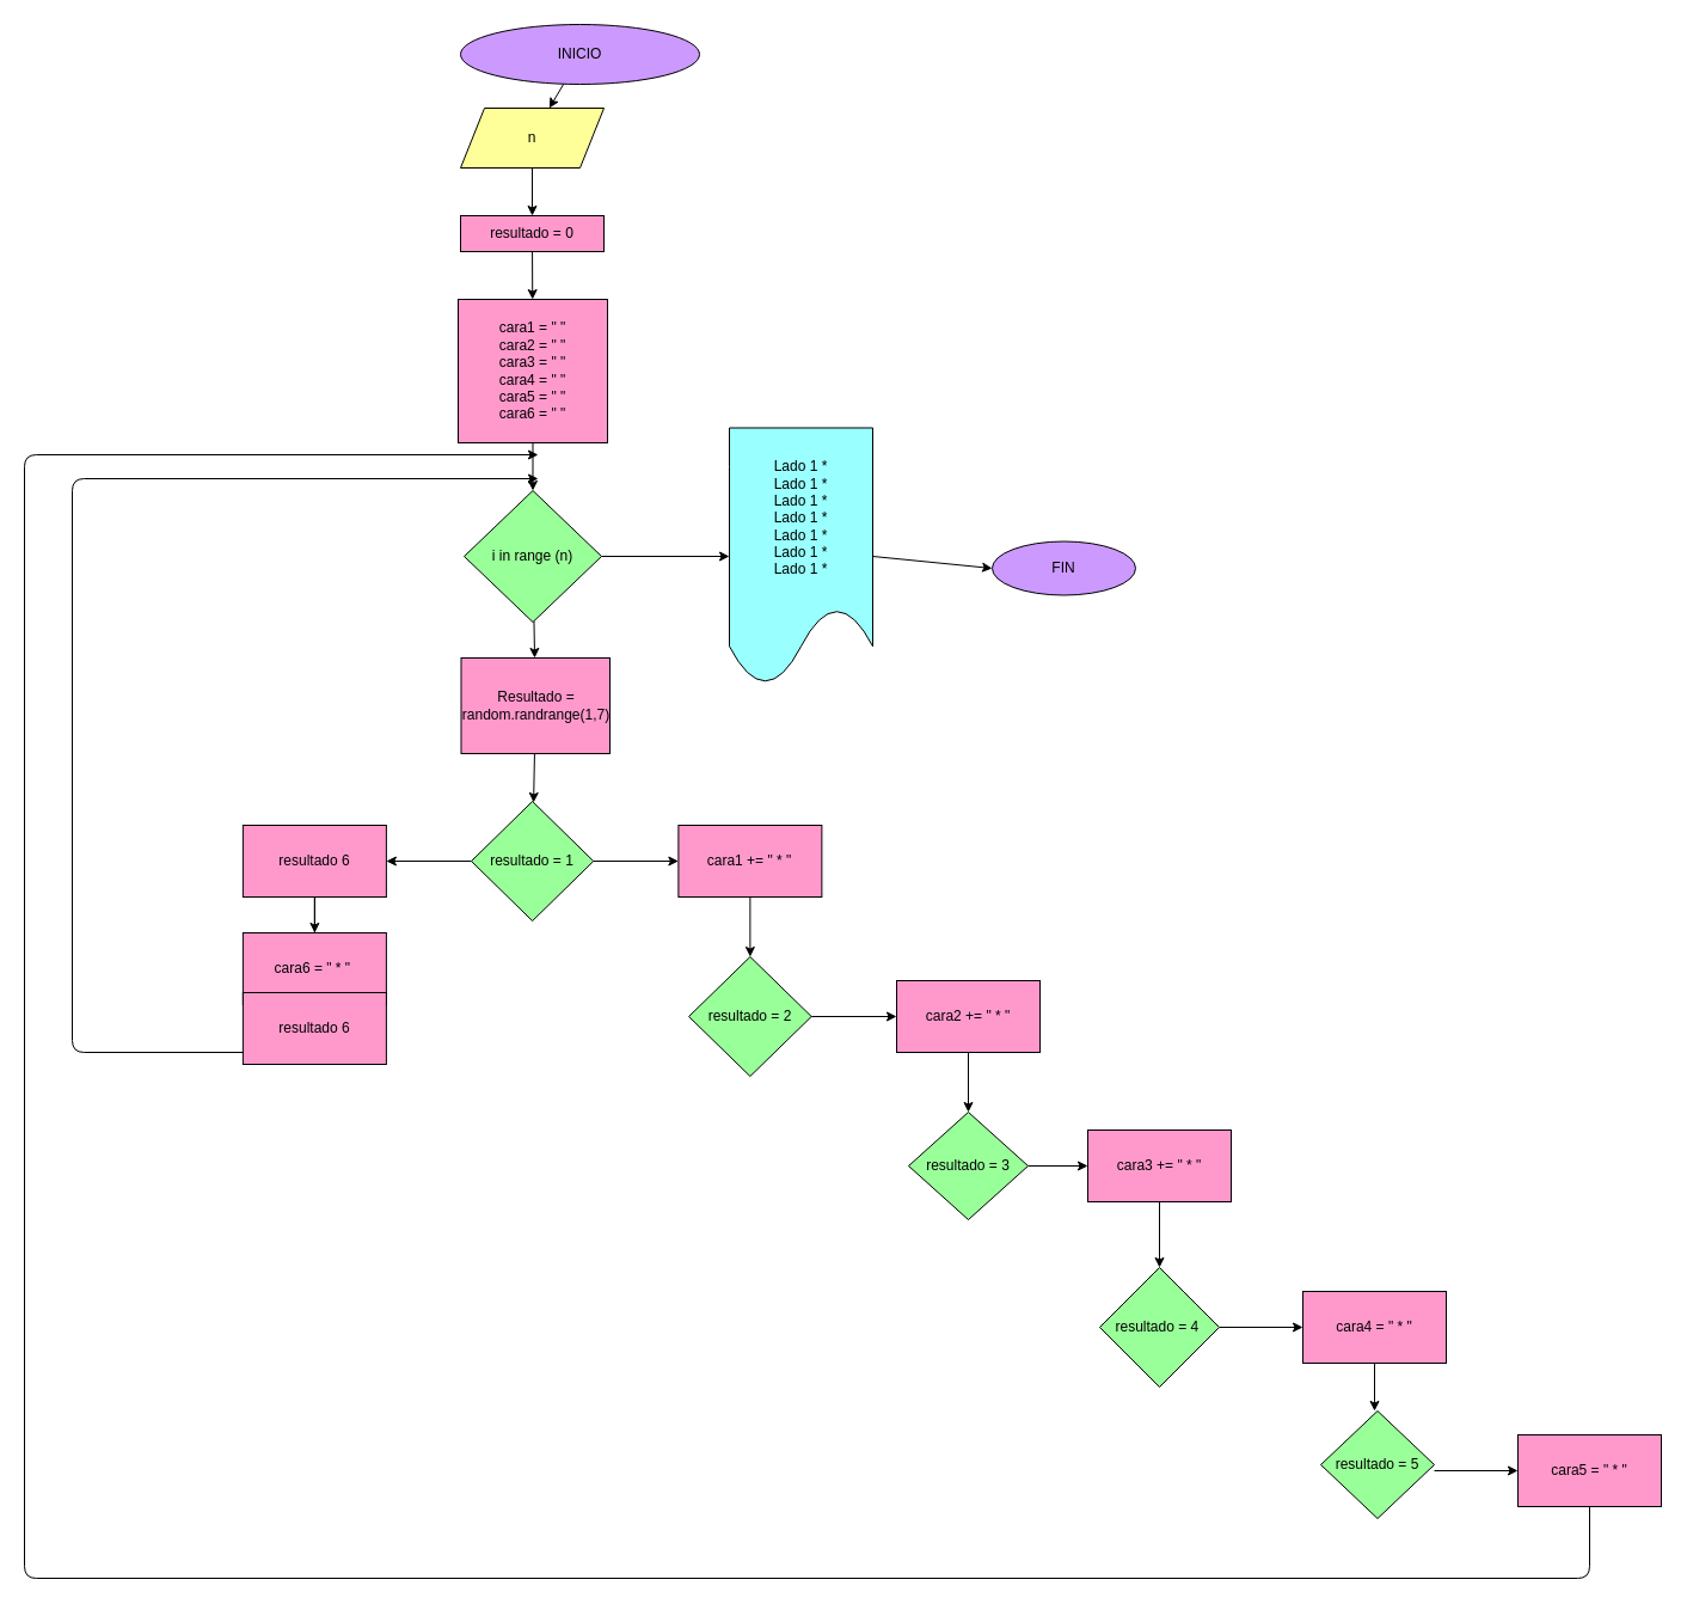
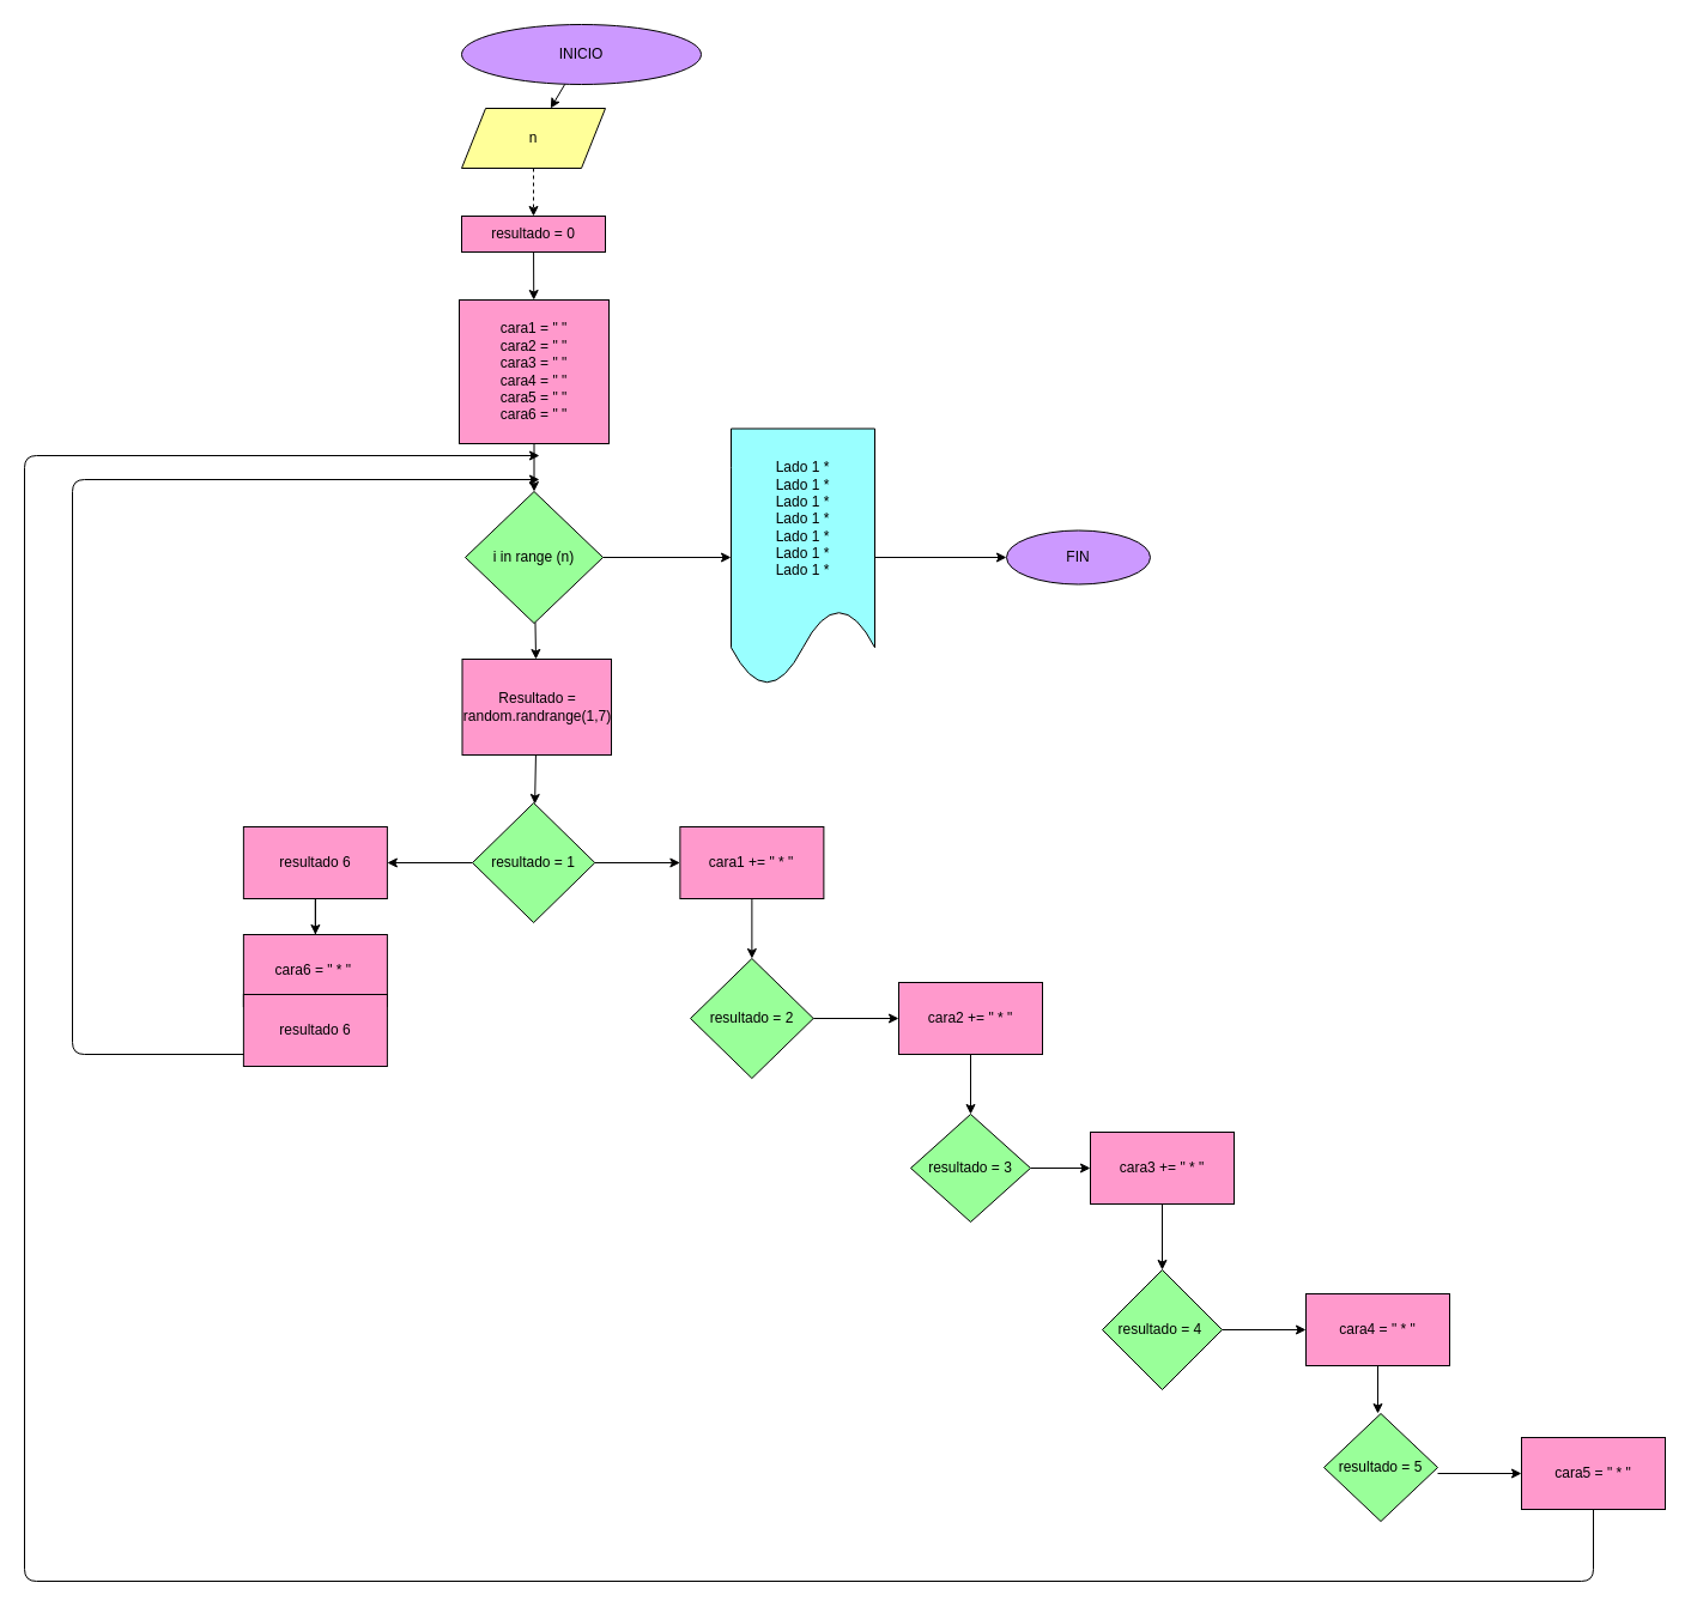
  <mxCell id="0" />
  <mxCell id="1" parent="0" />
  <mxCell id="2" value="" style="edgeStyle=none;html=1;" parent="1" source="3" target="5" edge="1"><mxGeometry relative="1" as="geometry" /></mxCell>
  <mxCell id="3" value="INICIO" style="ellipse;whiteSpace=wrap;html=1;fillColor=#CC99FF;" parent="1" vertex="1"><mxGeometry x="385" y="20" width="200" height="50" as="geometry" /></mxCell>
- <mxCell id="4" value="" style="edgeStyle=none;html=1;" parent="1" source="5" target="7" edge="1"><mxGeometry relative="1" as="geometry" /></mxCell>
+ <mxCell id="4" value="" style="edgeStyle=none;html=1;dashed=1;" parent="1" source="5" target="7" edge="1"><mxGeometry relative="1" as="geometry" /></mxCell>
  <mxCell id="5" value="n" style="shape=parallelogram;perimeter=parallelogramPerimeter;whiteSpace=wrap;html=1;fixedSize=1;fillColor=#FFFF99;" parent="1" vertex="1"><mxGeometry x="385" y="90" width="120" height="50" as="geometry" /></mxCell>
  <mxCell id="6" value="" style="edgeStyle=none;html=1;" parent="1" source="7" target="9" edge="1"><mxGeometry relative="1" as="geometry" /></mxCell>
  <mxCell id="7" value="resultado = 0" style="whiteSpace=wrap;html=1;fillColor=#FF99CC;" parent="1" vertex="1"><mxGeometry x="385" y="180" width="120" height="30" as="geometry" /></mxCell>
  <mxCell id="8" value="" style="edgeStyle=none;html=1;" parent="1" source="9" target="12" edge="1"><mxGeometry relative="1" as="geometry" /></mxCell>
  <mxCell id="9" value="cara1 = &quot; &quot;&lt;br&gt;cara2 = &quot; &quot;&lt;br&gt;cara3 = &quot; &quot;&lt;br&gt;cara4 = &quot; &quot;&lt;br&gt;cara5 = &quot; &quot;&lt;br&gt;cara6 = &quot; &quot;" style="whiteSpace=wrap;html=1;fillColor=#FF99CC;" parent="1" vertex="1"><mxGeometry x="383" y="250" width="125" height="120" as="geometry" /></mxCell>
  <mxCell id="10" value="" style="edgeStyle=none;html=1;" parent="1" source="12" target="14" edge="1"><mxGeometry relative="1" as="geometry" /></mxCell>
  <mxCell id="11" value="" style="edgeStyle=none;html=1;" edge="1" parent="1" source="12" target="41"><mxGeometry relative="1" as="geometry" /></mxCell>
  <mxCell id="12" value="i in range (n)" style="rhombus;whiteSpace=wrap;html=1;fillColor=#99FF99;" parent="1" vertex="1"><mxGeometry x="388" y="410" width="115" height="110" as="geometry" /></mxCell>
  <mxCell id="13" value="" style="edgeStyle=none;html=1;" parent="1" source="14" target="17" edge="1"><mxGeometry relative="1" as="geometry" /></mxCell>
  <mxCell id="14" value="Resultado = random.randrange(1,7)" style="whiteSpace=wrap;html=1;fillColor=#FF99CC;" parent="1" vertex="1"><mxGeometry x="385.5" y="550" width="124.5" height="80" as="geometry" /></mxCell>
  <mxCell id="15" value="" style="edgeStyle=none;html=1;" parent="1" source="17" target="19" edge="1"><mxGeometry relative="1" as="geometry" /></mxCell>
  <mxCell id="16" value="" style="edgeStyle=none;html=1;" parent="1" source="17" target="37" edge="1"><mxGeometry relative="1" as="geometry" /></mxCell>
  <mxCell id="17" value="resultado = 1" style="rhombus;whiteSpace=wrap;html=1;fillColor=#99FF99;" parent="1" vertex="1"><mxGeometry x="394" y="670" width="102.25" height="100" as="geometry" /></mxCell>
  <mxCell id="18" value="" style="edgeStyle=none;html=1;" parent="1" source="19" target="21" edge="1"><mxGeometry relative="1" as="geometry" /></mxCell>
  <mxCell id="19" value="cara1 += &quot; * &quot;" style="whiteSpace=wrap;html=1;fillColor=#FF99CC;" parent="1" vertex="1"><mxGeometry x="567.375" y="690" width="120" height="60" as="geometry" /></mxCell>
  <mxCell id="20" value="" style="edgeStyle=none;html=1;" parent="1" source="21" target="23" edge="1"><mxGeometry relative="1" as="geometry" /></mxCell>
  <mxCell id="21" value="resultado = 2" style="rhombus;whiteSpace=wrap;html=1;fillColor=#99FF99;" parent="1" vertex="1"><mxGeometry x="576.06" y="800" width="102.63" height="100" as="geometry" /></mxCell>
  <mxCell id="22" value="" style="edgeStyle=none;html=1;" parent="1" source="23" target="25" edge="1"><mxGeometry relative="1" as="geometry" /></mxCell>
  <mxCell id="23" value="cara2 += &quot; * &quot;" style="whiteSpace=wrap;html=1;fillColor=#FF99CC;" parent="1" vertex="1"><mxGeometry x="750.005" y="820" width="120" height="60" as="geometry" /></mxCell>
  <mxCell id="24" value="" style="edgeStyle=none;html=1;" parent="1" source="25" target="27" edge="1"><mxGeometry relative="1" as="geometry" /></mxCell>
  <mxCell id="25" value="resultado = 3" style="rhombus;whiteSpace=wrap;html=1;fillColor=#99FF99;" parent="1" vertex="1"><mxGeometry x="760" y="930" width="100" height="90" as="geometry" /></mxCell>
  <mxCell id="26" value="" style="edgeStyle=none;html=1;" parent="1" source="27" target="29" edge="1"><mxGeometry relative="1" as="geometry" /></mxCell>
  <mxCell id="27" value="cara3 += &quot; * &quot;" style="whiteSpace=wrap;html=1;fillColor=#FF99CC;" parent="1" vertex="1"><mxGeometry x="910" y="945" width="120" height="60" as="geometry" /></mxCell>
  <mxCell id="28" value="" style="edgeStyle=none;html=1;" parent="1" source="29" target="31" edge="1"><mxGeometry relative="1" as="geometry" /></mxCell>
  <mxCell id="29" value="resultado = 4&amp;nbsp;" style="rhombus;whiteSpace=wrap;html=1;fillColor=#99FF99;" parent="1" vertex="1"><mxGeometry x="920" y="1060" width="100" height="100" as="geometry" /></mxCell>
  <mxCell id="30" value="" style="edgeStyle=none;html=1;" parent="1" source="31" edge="1"><mxGeometry relative="1" as="geometry"><mxPoint x="1150" y="1180" as="targetPoint" /></mxGeometry></mxCell>
  <mxCell id="31" value="cara4 = &quot; * &quot;" style="whiteSpace=wrap;html=1;fillColor=#FF99CC;" parent="1" vertex="1"><mxGeometry x="1090" y="1080" width="120" height="60" as="geometry" /></mxCell>
  <mxCell id="32" value="" style="edgeStyle=none;html=1;" parent="1" target="33" edge="1"><mxGeometry relative="1" as="geometry"><mxPoint x="1200" y="1230" as="sourcePoint" /></mxGeometry></mxCell>
  <mxCell id="33" value="cara5 = &quot; * &quot;" style="whiteSpace=wrap;html=1;fillColor=#FF99CC;" parent="1" vertex="1"><mxGeometry x="1270" y="1200" width="120" height="60" as="geometry" /></mxCell>
  <mxCell id="34" value="resultado = 5" style="rhombus;whiteSpace=wrap;html=1;fillColor=#99FF99;" parent="1" vertex="1"><mxGeometry x="1105" y="1180" width="95" height="90" as="geometry" /></mxCell>
  <mxCell id="35" value="" style="edgeStyle=none;html=1;" parent="1" source="37" target="38" edge="1"><mxGeometry relative="1" as="geometry" /></mxCell>
  <mxCell id="36" value="" style="edgeStyle=none;html=1;" edge="1" parent="1" source="37" target="42"><mxGeometry relative="1" as="geometry" /></mxCell>
  <mxCell id="37" value="resultado 6" style="whiteSpace=wrap;html=1;fillColor=#FF99CC;" parent="1" vertex="1"><mxGeometry x="202.875" y="690" width="120" height="60" as="geometry" /></mxCell>
  <mxCell id="38" value="cara6 = &quot; * &quot;&amp;nbsp;" style="whiteSpace=wrap;html=1;fillColor=#FF99CC;" parent="1" vertex="1"><mxGeometry x="202.875" y="780" width="120" height="60" as="geometry" /></mxCell>
  <mxCell id="39" value="" style="endArrow=classic;html=1;exitX=0.5;exitY=1;exitDx=0;exitDy=0;" parent="1" source="33" edge="1"><mxGeometry width="50" height="50" relative="1" as="geometry"><mxPoint x="1150" y="1400" as="sourcePoint" /><mxPoint x="450" y="380" as="targetPoint" /><Array as="points"><mxPoint x="1330" y="1320" /><mxPoint y="1320" x="20" /><mxPoint y="380" x="20" /></Array></mxGeometry></mxCell>
  <mxCell id="40" value="" style="endArrow=classic;html=1;exitX=0.5;exitY=1;exitDx=0;exitDy=0;" parent="1" source="38" edge="1"><mxGeometry width="50" height="50" relative="1" as="geometry"><mxPoint x="260" y="990" as="sourcePoint" /><mxPoint x="450" y="400" as="targetPoint" /><Array as="points"><mxPoint x="263" y="880" /><mxPoint x="60" y="880" /><mxPoint x="60" y="400" /></Array></mxGeometry></mxCell>
  <mxCell id="41" value="Lado 1 *&lt;br&gt;Lado 1 *&lt;br&gt;Lado 1 *&lt;br&gt;Lado 1 *&lt;br&gt;Lado 1 *&lt;br&gt;Lado 1 *&lt;br&gt;Lado 1 *" style="shape=document;whiteSpace=wrap;html=1;boundedLbl=1;fillColor=#99FFFF;" vertex="1" parent="1"><mxGeometry x="610" y="357.5" width="120" height="215" as="geometry" /></mxCell>
  <mxCell id="42" value="resultado 6" style="whiteSpace=wrap;html=1;fillColor=#FF99CC;" vertex="1" parent="1"><mxGeometry x="202.875" y="830" width="120" height="60" as="geometry" /></mxCell>
- <mxCell id="43" value="FIN" style="ellipse;whiteSpace=wrap;html=1;fillColor=#CC99FF;" vertex="1" parent="1"><mxGeometry x="830" y="452.5" width="120" height="45" as="geometry" /></mxCell>
+ <mxCell id="43" value="FIN" style="ellipse;whiteSpace=wrap;html=1;fillColor=#CC99FF;" vertex="1" parent="1"><mxGeometry x="840" y="442.5" width="120" height="45" as="geometry" /></mxCell>
  <mxCell id="44" value="" style="endArrow=classic;html=1;exitX=1;exitY=0.5;exitDx=0;exitDy=0;entryX=0;entryY=0.5;entryDx=0;entryDy=0;" edge="1" parent="1" source="41" target="43"><mxGeometry width="50" height="50" relative="1" as="geometry"><mxPoint x="790" y="610" as="sourcePoint" /><mxPoint x="840" y="560" as="targetPoint" /></mxGeometry></mxCell>
